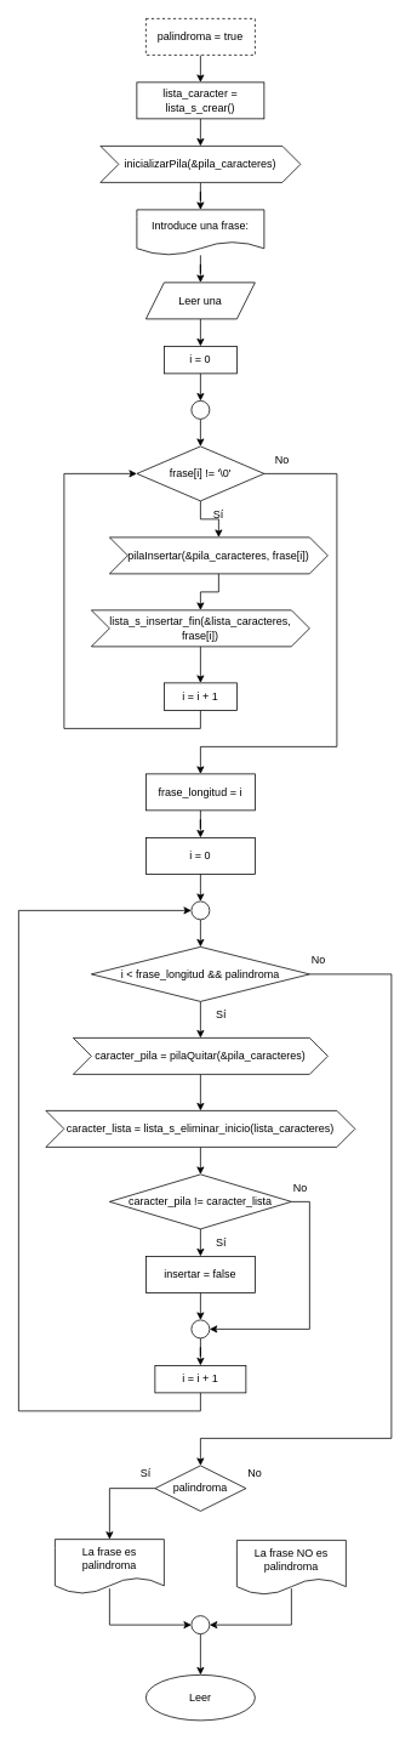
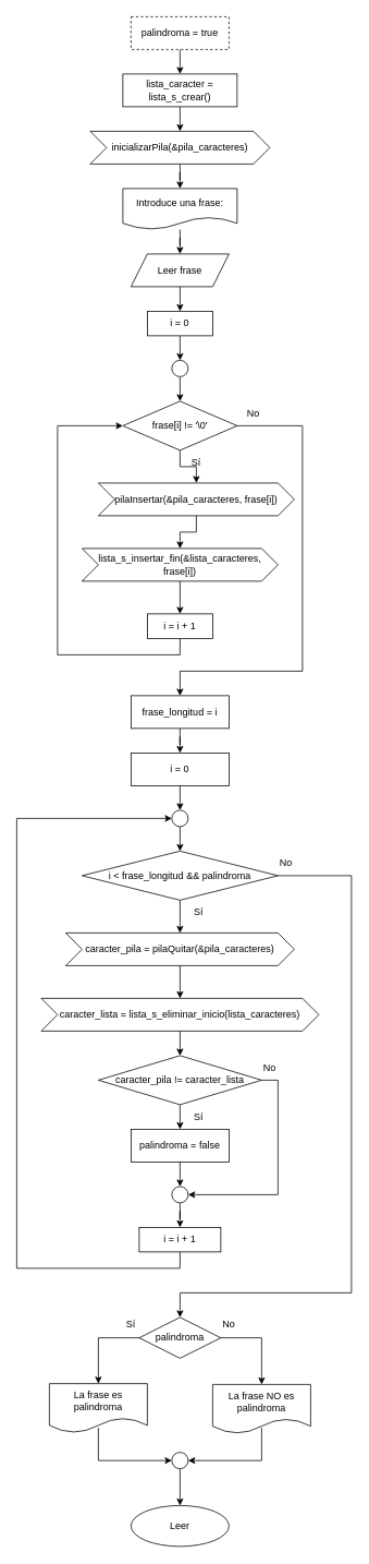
  <mxCell id="0" />
  <mxCell id="1" parent="0" />
  <mxCell id="2" style="edgeStyle=orthogonalEdgeStyle;rounded=0;orthogonalLoop=1;jettySize=auto;html=1;exitX=0.5;exitY=1;exitDx=0;exitDy=0;entryX=0.5;entryY=0;entryDx=0;entryDy=0;" edge="1" parent="1" source="3" target="5"><mxGeometry relative="1" as="geometry" /></mxCell>
  <mxCell id="3" value="palindroma = true" style="rounded=0;whiteSpace=wrap;html=1;dashed=1;" vertex="1" parent="1"><mxGeometry x="160" y="20" width="120" height="40" as="geometry" /></mxCell>
  <mxCell id="4" style="edgeStyle=orthogonalEdgeStyle;rounded=0;orthogonalLoop=1;jettySize=auto;html=1;exitX=0.5;exitY=1;exitDx=0;exitDy=0;entryX=0.5;entryY=0;entryDx=0;entryDy=0;" edge="1" parent="1" source="5" target="7"><mxGeometry relative="1" as="geometry" /></mxCell>
  <mxCell id="5" value="lista_caracter = lista_s_crear()" style="rounded=0;whiteSpace=wrap;html=1;" vertex="1" parent="1"><mxGeometry x="150" y="90" width="140" height="40" as="geometry" /></mxCell>
  <mxCell id="6" style="edgeStyle=orthogonalEdgeStyle;rounded=0;orthogonalLoop=1;jettySize=auto;html=1;exitX=0.5;exitY=1;exitDx=0;exitDy=0;" edge="1" parent="1" source="7" target="11"><mxGeometry relative="1" as="geometry" /></mxCell>
  <mxCell id="7" value="inicializarPila(&amp;amp;pila_caracteres)" style="shape=step;perimeter=stepPerimeter;whiteSpace=wrap;html=1;fixedSize=1;" vertex="1" parent="1"><mxGeometry x="110" y="160" width="220" height="40" as="geometry" /></mxCell>
  <mxCell id="8" style="edgeStyle=orthogonalEdgeStyle;rounded=0;orthogonalLoop=1;jettySize=auto;html=1;exitX=0.5;exitY=1;exitDx=0;exitDy=0;entryX=0.5;entryY=0;entryDx=0;entryDy=0;" edge="1" parent="1" source="9" target="15"><mxGeometry relative="1" as="geometry" /></mxCell>
- <mxCell id="9" value="Leer una" style="shape=parallelogram;perimeter=parallelogramPerimeter;whiteSpace=wrap;html=1;fixedSize=1;" vertex="1" parent="1"><mxGeometry x="160" y="310" width="120" height="40" as="geometry" /></mxCell>
+ <mxCell id="9" value="Leer frase" style="shape=parallelogram;perimeter=parallelogramPerimeter;whiteSpace=wrap;html=1;fixedSize=1;" vertex="1" parent="1"><mxGeometry x="160" y="310" width="120" height="40" as="geometry" /></mxCell>
  <mxCell id="10" style="edgeStyle=orthogonalEdgeStyle;rounded=0;orthogonalLoop=1;jettySize=auto;html=1;entryX=0.5;entryY=0;entryDx=0;entryDy=0;" edge="1" parent="1" source="11" target="9"><mxGeometry relative="1" as="geometry" /></mxCell>
  <mxCell id="11" value="Introduce una frase:" style="shape=document;whiteSpace=wrap;html=1;boundedLbl=1;" vertex="1" parent="1"><mxGeometry x="150" y="230" width="140" height="50" as="geometry" /></mxCell>
  <mxCell id="12" style="edgeStyle=orthogonalEdgeStyle;rounded=0;orthogonalLoop=1;jettySize=auto;html=1;exitX=0.5;exitY=1;exitDx=0;exitDy=0;entryX=0.5;entryY=0;entryDx=0;entryDy=0;" edge="1" parent="1" source="13" target="17"><mxGeometry relative="1" as="geometry" /></mxCell>
  <mxCell id="13" value="" style="ellipse;whiteSpace=wrap;html=1;aspect=fixed;" vertex="1" parent="1"><mxGeometry x="210" y="440" width="20" height="20" as="geometry" /></mxCell>
  <mxCell id="14" style="edgeStyle=orthogonalEdgeStyle;rounded=0;orthogonalLoop=1;jettySize=auto;html=1;exitX=0.5;exitY=1;exitDx=0;exitDy=0;entryX=0.5;entryY=0;entryDx=0;entryDy=0;" edge="1" parent="1" source="15" target="13"><mxGeometry relative="1" as="geometry" /></mxCell>
  <mxCell id="15" value="i = 0" style="rounded=0;whiteSpace=wrap;html=1;" vertex="1" parent="1"><mxGeometry x="180" y="380" width="80" height="30" as="geometry" /></mxCell>
  <mxCell id="16" style="edgeStyle=orthogonalEdgeStyle;rounded=0;orthogonalLoop=1;jettySize=auto;html=1;exitX=0.5;exitY=1;exitDx=0;exitDy=0;entryX=0.5;entryY=0;entryDx=0;entryDy=0;" edge="1" parent="1" source="17" target="19"><mxGeometry relative="1" as="geometry" /></mxCell>
  <mxCell id="17" value="frase[i] != '\0'" style="rhombus;whiteSpace=wrap;html=1;" vertex="1" parent="1"><mxGeometry x="150" y="490" width="140" height="60" as="geometry" /></mxCell>
  <mxCell id="18" value="" style="edgeStyle=orthogonalEdgeStyle;rounded=0;orthogonalLoop=1;jettySize=auto;html=1;" edge="1" parent="1" source="19" target="21"><mxGeometry relative="1" as="geometry" /></mxCell>
  <mxCell id="19" value="pilaInsertar(&amp;amp;pila_caracteres, frase[i])" style="shape=step;perimeter=stepPerimeter;whiteSpace=wrap;html=1;fixedSize=1;" vertex="1" parent="1"><mxGeometry x="120" y="590" width="240" height="40" as="geometry" /></mxCell>
  <mxCell id="20" value="" style="edgeStyle=orthogonalEdgeStyle;rounded=0;orthogonalLoop=1;jettySize=auto;html=1;" edge="1" parent="1" source="21" target="23"><mxGeometry relative="1" as="geometry" /></mxCell>
  <mxCell id="21" value="lista_s_insertar_fin(&amp;amp;lista_caracteres, frase[i])" style="shape=step;perimeter=stepPerimeter;whiteSpace=wrap;html=1;fixedSize=1;" vertex="1" parent="1"><mxGeometry x="100" y="670" width="240" height="40" as="geometry" /></mxCell>
  <mxCell id="22" style="edgeStyle=orthogonalEdgeStyle;rounded=0;orthogonalLoop=1;jettySize=auto;html=1;exitX=0.5;exitY=1;exitDx=0;exitDy=0;entryX=0;entryY=0.5;entryDx=0;entryDy=0;" edge="1" parent="1" source="23" target="17"><mxGeometry relative="1" as="geometry"><Array as="points"><mxPoint x="220" y="800" /><mxPoint x="70" y="800" /><mxPoint x="70" y="520" /></Array></mxGeometry></mxCell>
  <mxCell id="23" value="i = i + 1" style="whiteSpace=wrap;html=1;" vertex="1" parent="1"><mxGeometry x="180" y="750" width="80" height="30" as="geometry" /></mxCell>
  <mxCell id="24" value="Sí" style="text;html=1;align=center;verticalAlign=middle;whiteSpace=wrap;rounded=0;" vertex="1" parent="1"><mxGeometry x="210" y="550" width="60" height="30" as="geometry" /></mxCell>
  <mxCell id="25" style="edgeStyle=orthogonalEdgeStyle;rounded=0;orthogonalLoop=1;jettySize=auto;html=1;exitX=1;exitY=0.5;exitDx=0;exitDy=0;entryX=0.5;entryY=0;entryDx=0;entryDy=0;" edge="1" parent="1" source="17" target="28"><mxGeometry relative="1" as="geometry"><Array as="points"><mxPoint x="370" y="520" /><mxPoint x="370" y="820" /><mxPoint x="220" y="820" /></Array></mxGeometry></mxCell>
  <mxCell id="26" value="No" style="text;html=1;align=center;verticalAlign=middle;whiteSpace=wrap;rounded=0;" vertex="1" parent="1"><mxGeometry x="280" y="490" width="60" height="30" as="geometry" /></mxCell>
  <mxCell id="27" value="" style="edgeStyle=orthogonalEdgeStyle;rounded=0;orthogonalLoop=1;jettySize=auto;html=1;" edge="1" parent="1" source="28" target="30"><mxGeometry relative="1" as="geometry" /></mxCell>
  <mxCell id="28" value="frase_longitud = i" style="rounded=0;whiteSpace=wrap;html=1;" vertex="1" parent="1"><mxGeometry x="160" y="850" width="120" height="40" as="geometry" /></mxCell>
  <mxCell id="29" style="edgeStyle=orthogonalEdgeStyle;rounded=0;orthogonalLoop=1;jettySize=auto;html=1;exitX=0.5;exitY=1;exitDx=0;exitDy=0;entryX=0.5;entryY=0;entryDx=0;entryDy=0;" edge="1" parent="1" source="30" target="32"><mxGeometry relative="1" as="geometry" /></mxCell>
  <mxCell id="30" value="i = 0" style="rounded=0;whiteSpace=wrap;html=1;" vertex="1" parent="1"><mxGeometry x="160" y="920" width="120" height="40" as="geometry" /></mxCell>
  <mxCell id="31" style="edgeStyle=orthogonalEdgeStyle;rounded=0;orthogonalLoop=1;jettySize=auto;html=1;exitX=0.5;exitY=1;exitDx=0;exitDy=0;entryX=0.5;entryY=0;entryDx=0;entryDy=0;" edge="1" parent="1" source="32" target="35"><mxGeometry relative="1" as="geometry" /></mxCell>
  <mxCell id="32" value="" style="ellipse;whiteSpace=wrap;html=1;aspect=fixed;" vertex="1" parent="1"><mxGeometry x="210" y="990" width="20" height="20" as="geometry" /></mxCell>
  <mxCell id="33" style="edgeStyle=orthogonalEdgeStyle;rounded=0;orthogonalLoop=1;jettySize=auto;html=1;exitX=0.5;exitY=1;exitDx=0;exitDy=0;entryX=0.5;entryY=0;entryDx=0;entryDy=0;" edge="1" parent="1" source="35" target="38"><mxGeometry relative="1" as="geometry" /></mxCell>
  <mxCell id="34" style="edgeStyle=orthogonalEdgeStyle;rounded=0;orthogonalLoop=1;jettySize=auto;html=1;exitX=1;exitY=0.5;exitDx=0;exitDy=0;entryX=0.5;entryY=0;entryDx=0;entryDy=0;" edge="1" parent="1" source="35" target="54"><mxGeometry relative="1" as="geometry"><Array as="points"><mxPoint x="430" y="1070" /><mxPoint x="430" y="1580" /><mxPoint x="220" y="1580" /></Array></mxGeometry></mxCell>
  <mxCell id="35" value="i &amp;lt; frase_longitud &amp;amp;&amp;amp; palindroma" style="rhombus;whiteSpace=wrap;html=1;" vertex="1" parent="1"><mxGeometry x="100" y="1040" width="240" height="60" as="geometry" /></mxCell>
  <mxCell id="36" value="Sí" style="text;html=1;align=center;verticalAlign=middle;whiteSpace=wrap;rounded=0;" vertex="1" parent="1"><mxGeometry x="213" y="1099" width="60" height="30" as="geometry" /></mxCell>
  <mxCell id="37" value="" style="edgeStyle=orthogonalEdgeStyle;rounded=0;orthogonalLoop=1;jettySize=auto;html=1;" edge="1" parent="1" source="38" target="40"><mxGeometry relative="1" as="geometry" /></mxCell>
  <mxCell id="38" value="&lt;div style=&quot;line-height: 19px; white-space: pre;&quot;&gt;&lt;font face=&quot;Helvetica&quot; style=&quot;color: rgb(0, 0, 0); line-height: 120%;&quot;&gt;caracter_pila = pilaQuitar(&amp;amp;pila_caracteres)&lt;/font&gt;&lt;/div&gt;" style="shape=step;perimeter=stepPerimeter;whiteSpace=wrap;html=1;fixedSize=1;" vertex="1" parent="1"><mxGeometry x="80" y="1140" width="280" height="40" as="geometry" /></mxCell>
  <mxCell id="39" style="edgeStyle=orthogonalEdgeStyle;rounded=0;orthogonalLoop=1;jettySize=auto;html=1;exitX=0.5;exitY=1;exitDx=0;exitDy=0;entryX=0.5;entryY=0;entryDx=0;entryDy=0;" edge="1" parent="1" source="40" target="43"><mxGeometry relative="1" as="geometry" /></mxCell>
  <mxCell id="40" value="&lt;div style=&quot;line-height: 19px; white-space: pre;&quot;&gt;&lt;div style=&quot;line-height: 19px;&quot;&gt;&lt;span&gt;&lt;font style=&quot;color: rgb(0, 0, 0); line-height: 120%;&quot;&gt;caracter_lista = lista_s_eliminar_inicio(lista_caracteres)&lt;/font&gt;&lt;/span&gt;&lt;/div&gt;&lt;/div&gt;" style="shape=step;perimeter=stepPerimeter;whiteSpace=wrap;html=1;fixedSize=1;" vertex="1" parent="1"><mxGeometry x="50" y="1220" width="340" height="40" as="geometry" /></mxCell>
  <mxCell id="41" style="edgeStyle=orthogonalEdgeStyle;rounded=0;orthogonalLoop=1;jettySize=auto;html=1;exitX=0.5;exitY=1;exitDx=0;exitDy=0;entryX=0.5;entryY=0;entryDx=0;entryDy=0;" edge="1" parent="1" source="43" target="45"><mxGeometry relative="1" as="geometry" /></mxCell>
  <mxCell id="42" style="edgeStyle=orthogonalEdgeStyle;rounded=0;orthogonalLoop=1;jettySize=auto;html=1;exitX=1;exitY=0.5;exitDx=0;exitDy=0;entryX=1;entryY=0.5;entryDx=0;entryDy=0;" edge="1" parent="1" source="43" target="48"><mxGeometry relative="1" as="geometry" /></mxCell>
  <mxCell id="43" value="caracter_pila != caracter_lista" style="rhombus;whiteSpace=wrap;html=1;" vertex="1" parent="1"><mxGeometry x="120" y="1290" width="200" height="60" as="geometry" /></mxCell>
  <mxCell id="44" style="edgeStyle=orthogonalEdgeStyle;rounded=0;orthogonalLoop=1;jettySize=auto;html=1;exitX=0.5;exitY=1;exitDx=0;exitDy=0;entryX=0.5;entryY=0;entryDx=0;entryDy=0;" edge="1" parent="1" source="45" target="48"><mxGeometry relative="1" as="geometry" /></mxCell>
- <mxCell id="45" value="insertar = false" style="rounded=0;whiteSpace=wrap;html=1;" vertex="1" parent="1"><mxGeometry x="160" y="1380" width="120" height="40" as="geometry" /></mxCell>
+ <mxCell id="45" value="palindroma = false" style="rounded=0;whiteSpace=wrap;html=1;" vertex="1" parent="1"><mxGeometry x="160" y="1380" width="120" height="40" as="geometry" /></mxCell>
  <mxCell id="46" value="Sí" style="text;html=1;align=center;verticalAlign=middle;whiteSpace=wrap;rounded=0;" vertex="1" parent="1"><mxGeometry x="213" y="1350" width="60" height="30" as="geometry" /></mxCell>
  <mxCell id="47" value="" style="edgeStyle=orthogonalEdgeStyle;rounded=0;orthogonalLoop=1;jettySize=auto;html=1;" edge="1" parent="1" source="48" target="51"><mxGeometry relative="1" as="geometry" /></mxCell>
  <mxCell id="48" value="" style="ellipse;whiteSpace=wrap;html=1;aspect=fixed;" vertex="1" parent="1"><mxGeometry x="210" y="1450" width="20" height="20" as="geometry" /></mxCell>
  <mxCell id="49" value="No" style="text;html=1;align=center;verticalAlign=middle;whiteSpace=wrap;rounded=0;" vertex="1" parent="1"><mxGeometry x="300" y="1290" width="60" height="30" as="geometry" /></mxCell>
  <mxCell id="50" style="edgeStyle=orthogonalEdgeStyle;rounded=0;orthogonalLoop=1;jettySize=auto;html=1;exitX=0.5;exitY=1;exitDx=0;exitDy=0;entryX=0;entryY=0.5;entryDx=0;entryDy=0;" edge="1" parent="1" source="51" target="32"><mxGeometry relative="1" as="geometry"><Array as="points"><mxPoint x="220" y="1550" /><mxPoint x="20" y="1550" /><mxPoint x="20" y="1000" /></Array></mxGeometry></mxCell>
  <mxCell id="51" value="i = i + 1" style="whiteSpace=wrap;html=1;" vertex="1" parent="1"><mxGeometry x="170" y="1500" width="100" height="30" as="geometry" /></mxCell>
  <mxCell id="52" style="edgeStyle=orthogonalEdgeStyle;rounded=0;orthogonalLoop=1;jettySize=auto;html=1;exitX=0;exitY=0.5;exitDx=0;exitDy=0;entryX=0.5;entryY=0;entryDx=0;entryDy=0;" edge="1" parent="1" source="54" target="57"><mxGeometry relative="1" as="geometry" /></mxCell>
+ <mxCell id="53" style="edgeStyle=orthogonalEdgeStyle;rounded=0;orthogonalLoop=1;jettySize=auto;html=1;exitX=1;exitY=0.5;exitDx=0;exitDy=0;entryX=0.5;entryY=0;entryDx=0;entryDy=0;" edge="1" parent="1" source="54" target="59"><mxGeometry relative="1" as="geometry" /></mxCell>
  <mxCell id="54" value="palindroma" style="rhombus;whiteSpace=wrap;html=1;" vertex="1" parent="1"><mxGeometry x="170" y="1610" width="100" height="50" as="geometry" /></mxCell>
  <mxCell id="55" value="No" style="text;html=1;align=center;verticalAlign=middle;whiteSpace=wrap;rounded=0;" vertex="1" parent="1"><mxGeometry x="320" y="1040" width="60" height="30" as="geometry" /></mxCell>
  <mxCell id="56" style="edgeStyle=orthogonalEdgeStyle;rounded=0;orthogonalLoop=1;jettySize=auto;html=1;entryX=0;entryY=0.5;entryDx=0;entryDy=0;" edge="1" parent="1" target="63"><mxGeometry relative="1" as="geometry"><mxPoint x="120" y="1745" as="sourcePoint" /><Array as="points"><mxPoint x="120" y="1785" /></Array></mxGeometry></mxCell>
  <mxCell id="57" value="La frase es palindroma" style="shape=document;whiteSpace=wrap;html=1;boundedLbl=1;" vertex="1" parent="1"><mxGeometry x="60" y="1691" width="120" height="60" as="geometry" /></mxCell>
  <mxCell id="58" style="edgeStyle=orthogonalEdgeStyle;rounded=0;orthogonalLoop=1;jettySize=auto;html=1;entryX=1;entryY=0.5;entryDx=0;entryDy=0;" edge="1" parent="1" target="63"><mxGeometry relative="1" as="geometry"><mxPoint x="320" y="1745" as="sourcePoint" /><Array as="points"><mxPoint x="320" y="1785" /></Array></mxGeometry></mxCell>
  <mxCell id="59" value="La frase NO es palindroma" style="shape=document;whiteSpace=wrap;html=1;boundedLbl=1;" vertex="1" parent="1"><mxGeometry x="260" y="1692" width="120" height="60" as="geometry" /></mxCell>
  <mxCell id="60" value="Sí" style="text;html=1;align=center;verticalAlign=middle;whiteSpace=wrap;rounded=0;" vertex="1" parent="1"><mxGeometry x="130" y="1604" width="60" height="30" as="geometry" /></mxCell>
  <mxCell id="61" value="No" style="text;html=1;align=center;verticalAlign=middle;whiteSpace=wrap;rounded=0;" vertex="1" parent="1"><mxGeometry x="250" y="1604" width="60" height="30" as="geometry" /></mxCell>
  <mxCell id="62" style="edgeStyle=orthogonalEdgeStyle;rounded=0;orthogonalLoop=1;jettySize=auto;html=1;exitX=0.5;exitY=1;exitDx=0;exitDy=0;entryX=0.5;entryY=0;entryDx=0;entryDy=0;" edge="1" parent="1" source="63" target="64"><mxGeometry relative="1" as="geometry" /></mxCell>
  <mxCell id="63" value="" style="ellipse;whiteSpace=wrap;html=1;aspect=fixed;" vertex="1" parent="1"><mxGeometry x="210" y="1775" width="20" height="20" as="geometry" /></mxCell>
  <mxCell id="64" value="Leer" style="ellipse;whiteSpace=wrap;html=1;" vertex="1" parent="1"><mxGeometry x="160" y="1840" width="120" height="50" as="geometry" /></mxCell>
